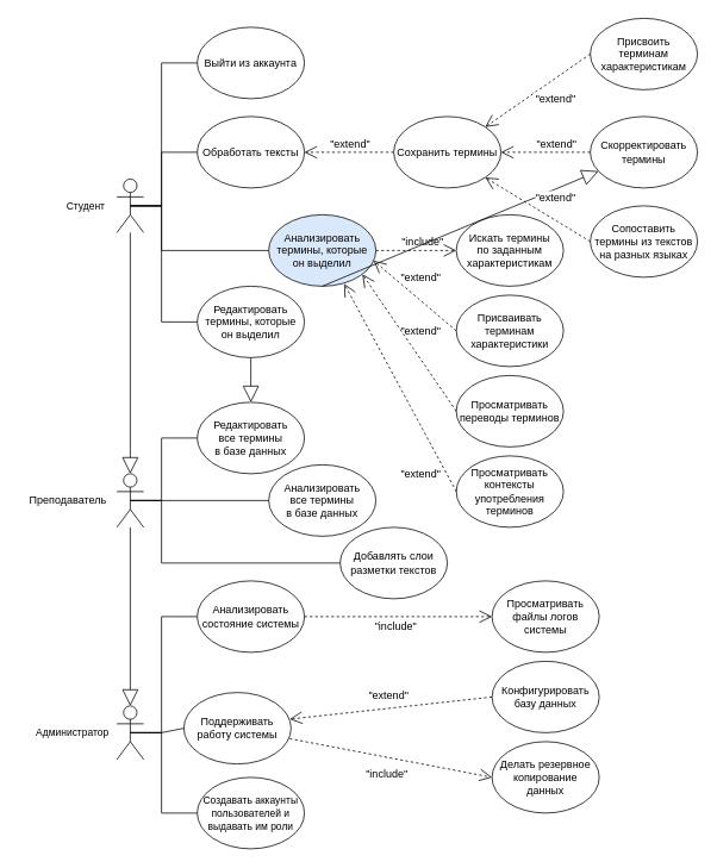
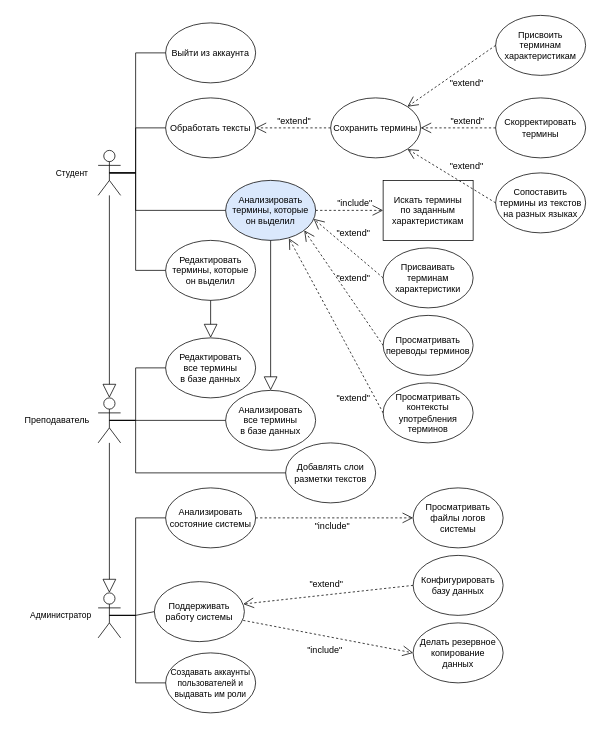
  <mxCell id="0" />
  <mxCell id="1" parent="0" />
  <mxCell id="2" value="" style="shape=umlActor;verticalLabelPosition=bottom;verticalAlign=top;html=1;outlineConnect=0;" parent="1" vertex="1"><mxGeometry x="130" y="200" width="30" height="60" as="geometry" /></mxCell>
  <mxCell id="3" value="Обработать тексты" style="ellipse;whiteSpace=wrap;html=1;" parent="1" vertex="1"><mxGeometry x="220" y="130" width="120" height="80" as="geometry" /></mxCell>
  <mxCell id="4" value="Сохранить термины" style="ellipse;whiteSpace=wrap;html=1;" parent="1" vertex="1"><mxGeometry x="440" y="130" width="120" height="80" as="geometry" /></mxCell>
  <mxCell id="5" value="Выйти из аккаунта" style="ellipse;whiteSpace=wrap;html=1;" parent="1" vertex="1"><mxGeometry x="220" y="30" width="120" height="80" as="geometry" /></mxCell>
  <mxCell id="6" value="Скорректировать термины" style="ellipse;whiteSpace=wrap;html=1;" parent="1" vertex="1"><mxGeometry x="660" y="130" width="120" height="80" as="geometry" /></mxCell>
  <mxCell id="7" value="Присвоить&lt;br&gt;терминам характеристикам" style="ellipse;whiteSpace=wrap;html=1;" parent="1" vertex="1"><mxGeometry x="660" y="20" width="120" height="80" as="geometry" /></mxCell>
  <mxCell id="8" value="Сопоставить термины из текстов на разных языках" style="ellipse;whiteSpace=wrap;html=1;" parent="1" vertex="1"><mxGeometry x="660" y="230" width="120" height="80" as="geometry" /></mxCell>
  <mxCell id="9" value="Анализировать термины, которые&lt;br&gt;он выделил" style="ellipse;whiteSpace=wrap;html=1;fillColor=#dae8fc;" parent="1" vertex="1"><mxGeometry x="300" y="240" width="120" height="80" as="geometry" /></mxCell>
  <mxCell id="10" value="Редактировать термины, которые он выделил" style="ellipse;whiteSpace=wrap;html=1;" parent="1" vertex="1"><mxGeometry x="220" y="320" width="120" height="80" as="geometry" /></mxCell>
  <mxCell id="11" value="Анализировать&lt;br&gt;все термины&lt;br&gt;в базе данных" style="ellipse;whiteSpace=wrap;html=1;" parent="1" vertex="1"><mxGeometry x="300" y="520" width="120" height="80" as="geometry" /></mxCell>
  <mxCell id="12" value="Редактировать&lt;br&gt;все термины&lt;br&gt;в базе данных" style="ellipse;whiteSpace=wrap;html=1;" parent="1" vertex="1"><mxGeometry x="220" y="450" width="120" height="80" as="geometry" /></mxCell>
  <mxCell id="13" value="Анализировать состояние системы" style="ellipse;whiteSpace=wrap;html=1;" parent="1" vertex="1"><mxGeometry x="220" y="650" width="120" height="80" as="geometry" /></mxCell>
  <mxCell id="14" value="Поддерживать работу системы" style="ellipse;whiteSpace=wrap;html=1;" parent="1" vertex="1"><mxGeometry x="205" y="775" width="120" height="80" as="geometry" /></mxCell>
  <mxCell id="15" value="Конфигурировать базу данных" style="ellipse;whiteSpace=wrap;html=1;" parent="1" vertex="1"><mxGeometry x="550" y="740" width="120" height="80" as="geometry" /></mxCell>
  <mxCell id="16" value="Делать резервное копирование&lt;br&gt;данных" style="ellipse;whiteSpace=wrap;html=1;" parent="1" vertex="1"><mxGeometry x="550" y="830" width="120" height="80" as="geometry" /></mxCell>
  <mxCell id="17" value="Просматривать файлы логов системы" style="ellipse;whiteSpace=wrap;html=1;" parent="1" vertex="1"><mxGeometry x="550" y="650" width="120" height="80" as="geometry" /></mxCell>
  <mxCell id="18" value="Присваивать терминам характеристики" style="ellipse;whiteSpace=wrap;html=1;" parent="1" vertex="1"><mxGeometry x="510" y="330" width="120" height="80" as="geometry" /></mxCell>
- <mxCell id="19" value="Искать термины&lt;br&gt;по заданным характеристикам" style="ellipse;whiteSpace=wrap;html=1;" parent="1" vertex="1"><mxGeometry x="510" y="240" width="120" height="80" as="geometry" /></mxCell>
+ <mxCell id="19" value="Искать термины&lt;br&gt;по заданным характеристикам" style="whiteSpace=wrap;html=1;rounded=0;" parent="1" vertex="1"><mxGeometry x="510" y="240" width="120" height="80" as="geometry" /></mxCell>
  <mxCell id="20" value="" style="shape=umlActor;verticalLabelPosition=bottom;verticalAlign=top;html=1;outlineConnect=0;" parent="1" vertex="1"><mxGeometry x="130" y="530" width="30" height="60" as="geometry" /></mxCell>
  <mxCell id="21" value="" style="shape=umlActor;verticalLabelPosition=bottom;verticalAlign=top;html=1;outlineConnect=0;" parent="1" vertex="1"><mxGeometry x="130" y="790" width="30" height="60" as="geometry" /></mxCell>
  <mxCell id="22" value="&lt;font style=&quot;font-size: 11.3px;&quot;&gt;Создавать аккаунты пользователей и выдавать им роли&lt;/font&gt;" style="ellipse;whiteSpace=wrap;html=1;" parent="1" vertex="1"><mxGeometry x="220" y="870" width="120" height="80" as="geometry" /></mxCell>
  <mxCell id="23" value="" style="endArrow=none;html=1;rounded=0;exitX=0.5;exitY=0.5;exitDx=0;exitDy=0;exitPerimeter=0;entryX=0;entryY=0.5;entryDx=0;entryDy=0;" parent="1" source="2" target="5" edge="1"><mxGeometry width="50" height="50" relative="1" as="geometry"><mxPoint x="150" y="270" as="sourcePoint" /><mxPoint x="200" y="220" as="targetPoint" /><Array as="points"><mxPoint x="180" y="230" /><mxPoint x="180" y="70" /></Array></mxGeometry></mxCell>
  <mxCell id="24" value="" style="endArrow=none;html=1;rounded=0;exitX=0.5;exitY=0.5;exitDx=0;exitDy=0;exitPerimeter=0;entryX=0;entryY=0.5;entryDx=0;entryDy=0;" parent="1" source="21" target="13" edge="1"><mxGeometry width="50" height="50" relative="1" as="geometry"><mxPoint x="150" y="210" as="sourcePoint" /><mxPoint x="200" y="160" as="targetPoint" /><Array as="points"><mxPoint x="180" y="820" /><mxPoint x="180" y="690" /></Array></mxGeometry></mxCell>
  <mxCell id="25" value="" style="endArrow=none;html=1;rounded=0;exitX=0.5;exitY=0.5;exitDx=0;exitDy=0;exitPerimeter=0;entryX=0;entryY=0.5;entryDx=0;entryDy=0;" parent="1" source="21" target="22" edge="1"><mxGeometry width="50" height="50" relative="1" as="geometry"><mxPoint x="150" y="210" as="sourcePoint" /><mxPoint x="200" y="160" as="targetPoint" /><Array as="points"><mxPoint x="180" y="820" /><mxPoint x="180" y="910" /></Array></mxGeometry></mxCell>
  <mxCell id="26" value="" style="endArrow=none;html=1;rounded=0;exitX=0.5;exitY=0.5;exitDx=0;exitDy=0;exitPerimeter=0;entryX=0;entryY=0.5;entryDx=0;entryDy=0;" parent="1" source="21" target="14" edge="1"><mxGeometry width="50" height="50" relative="1" as="geometry"><mxPoint x="150" y="210" as="sourcePoint" /><mxPoint x="200" y="160" as="targetPoint" /><Array as="points"><mxPoint x="180" y="820" /></Array></mxGeometry></mxCell>
  <mxCell id="27" value="" style="endArrow=none;html=1;rounded=0;exitX=0.5;exitY=0.5;exitDx=0;exitDy=0;exitPerimeter=0;entryX=0;entryY=0.5;entryDx=0;entryDy=0;" parent="1" source="20" target="12" edge="1"><mxGeometry width="50" height="50" relative="1" as="geometry"><mxPoint x="150" y="220" as="sourcePoint" /><mxPoint x="200" y="170" as="targetPoint" /><Array as="points"><mxPoint x="180" y="560" /><mxPoint x="180" y="490" /></Array></mxGeometry></mxCell>
  <mxCell id="28" value="" style="endArrow=none;html=1;rounded=0;exitX=0.5;exitY=0.5;exitDx=0;exitDy=0;exitPerimeter=0;entryX=0;entryY=0.5;entryDx=0;entryDy=0;" parent="1" source="20" target="11" edge="1"><mxGeometry width="50" height="50" relative="1" as="geometry"><mxPoint x="150" y="220" as="sourcePoint" /><mxPoint x="200" y="170" as="targetPoint" /><Array as="points"><mxPoint x="180" y="560" /></Array></mxGeometry></mxCell>
  <mxCell id="29" value="" style="endArrow=none;html=1;rounded=0;exitX=0.5;exitY=0.5;exitDx=0;exitDy=0;exitPerimeter=0;entryX=0;entryY=0.5;entryDx=0;entryDy=0;" parent="1" source="2" target="10" edge="1"><mxGeometry width="50" height="50" relative="1" as="geometry"><mxPoint x="150" y="220" as="sourcePoint" /><mxPoint x="200" y="170" as="targetPoint" /><Array as="points"><mxPoint x="180" y="230" /><mxPoint x="180" y="360" /></Array></mxGeometry></mxCell>
  <mxCell id="30" value="" style="endArrow=none;html=1;rounded=0;exitX=0.5;exitY=0.5;exitDx=0;exitDy=0;exitPerimeter=0;entryX=0;entryY=0.5;entryDx=0;entryDy=0;" parent="1" source="2" target="9" edge="1"><mxGeometry width="50" height="50" relative="1" as="geometry"><mxPoint x="150" y="220" as="sourcePoint" /><mxPoint x="200" y="170" as="targetPoint" /><Array as="points"><mxPoint x="180" y="230" /><mxPoint x="180" y="280" /></Array></mxGeometry></mxCell>
  <mxCell id="31" value="" style="endArrow=none;html=1;rounded=0;exitX=0.5;exitY=0.5;exitDx=0;exitDy=0;exitPerimeter=0;entryX=0;entryY=0.5;entryDx=0;entryDy=0;" parent="1" source="2" target="3" edge="1"><mxGeometry width="50" height="50" relative="1" as="geometry"><mxPoint x="150" y="270" as="sourcePoint" /><mxPoint x="200" y="220" as="targetPoint" /><Array as="points"><mxPoint x="180" y="230" /><mxPoint x="180" y="170" /></Array></mxGeometry></mxCell>
  <mxCell id="32" value="" style="endArrow=block;endSize=16;endFill=0;html=1;rounded=0;exitX=0.5;exitY=1;exitDx=0;exitDy=0;entryX=0.5;entryY=0;entryDx=0;entryDy=0;" parent="1" source="10" target="12" edge="1"><mxGeometry width="160" relative="1" as="geometry"><mxPoint x="390" y="490" as="sourcePoint" /><mxPoint x="550" y="490" as="targetPoint" /></mxGeometry></mxCell>
- <mxCell id="33" value="" style="endArrow=block;endSize=16;endFill=0;html=1;rounded=0;exitX=0.5;exitY=1;exitDx=0;exitDy=0;" parent="1" source="9" target="6" edge="1"><mxGeometry x="0.14" y="46" width="160" relative="1" as="geometry"><mxPoint x="250" y="440" as="sourcePoint" /><mxPoint x="110" y="595" as="targetPoint" /><mxPoint as="offset" /></mxGeometry></mxCell>
+ <mxCell id="33" value="" style="endArrow=block;endSize=16;endFill=0;html=1;rounded=0;exitX=0.5;exitY=1;exitDx=0;exitDy=0;entryX=0.5;entryY=0;entryDx=0;entryDy=0;" parent="1" source="9" target="11" edge="1"><mxGeometry x="0.14" y="46" width="160" relative="1" as="geometry"><mxPoint x="250" y="440" as="sourcePoint" /><mxPoint x="110" y="595" as="targetPoint" /><mxPoint as="offset" /></mxGeometry></mxCell>
  <mxCell id="34" value="" style="endArrow=block;endSize=16;endFill=0;html=1;rounded=0;entryX=0.5;entryY=0;entryDx=0;entryDy=0;entryPerimeter=0;" parent="1" source="2" target="20" edge="1"><mxGeometry x="0.14" y="46" width="160" relative="1" as="geometry"><mxPoint x="293.574" y="308.284" as="sourcePoint" /><mxPoint x="136" y="465" as="targetPoint" /><mxPoint as="offset" /></mxGeometry></mxCell>
  <mxCell id="35" value="" style="endArrow=block;endSize=16;endFill=0;html=1;rounded=0;entryX=0.5;entryY=0;entryDx=0;entryDy=0;entryPerimeter=0;" parent="1" source="20" target="21" edge="1"><mxGeometry x="0.14" y="46" width="160" relative="1" as="geometry"><mxPoint x="303.574" y="318.284" as="sourcePoint" /><mxPoint x="146" y="475" as="targetPoint" /><mxPoint as="offset" /></mxGeometry></mxCell>
  <mxCell id="36" value="Просматривать контексты употребления терминов" style="ellipse;whiteSpace=wrap;html=1;" parent="1" vertex="1"><mxGeometry x="510" y="510" width="120" height="80" as="geometry" /></mxCell>
  <mxCell id="37" value="Просматривать переводы терминов" style="ellipse;whiteSpace=wrap;html=1;" parent="1" vertex="1"><mxGeometry x="510" y="420" width="120" height="80" as="geometry" /></mxCell>
  <mxCell id="38" value="" style="endArrow=open;endSize=12;dashed=1;html=1;rounded=0;exitX=0.987;exitY=0.646;exitDx=0;exitDy=0;entryX=0;entryY=0.5;entryDx=0;entryDy=0;exitPerimeter=0;" parent="1" source="14" target="16" edge="1"><mxGeometry width="160" relative="1" as="geometry"><mxPoint x="600" y="830" as="sourcePoint" /><mxPoint x="760" y="830" as="targetPoint" /></mxGeometry></mxCell>
  <mxCell id="39" value="&quot;include&quot;" style="edgeLabel;html=1;align=center;verticalAlign=middle;resizable=0;points=[];fontSize=12;labelBackgroundColor=none;" parent="38" vertex="1" connectable="0"><mxGeometry x="-0.166" relative="1" as="geometry"><mxPoint x="14" y="22" as="offset" /></mxGeometry></mxCell>
  <mxCell id="40" value="" style="endArrow=open;endSize=12;dashed=1;html=1;rounded=0;exitX=0;exitY=0.5;exitDx=0;exitDy=0;entryX=0.987;entryY=0.373;entryDx=0;entryDy=0;entryPerimeter=0;" parent="1" source="15" target="14" edge="1"><mxGeometry width="160" relative="1" as="geometry"><mxPoint x="350" y="870" as="sourcePoint" /><mxPoint x="450" y="920" as="targetPoint" /></mxGeometry></mxCell>
  <mxCell id="41" value="&quot;extend&quot;" style="edgeLabel;html=1;align=center;verticalAlign=middle;resizable=0;points=[];fontSize=12;labelBackgroundColor=none;" parent="40" vertex="1" connectable="0"><mxGeometry x="-0.211" y="1" relative="1" as="geometry"><mxPoint x="-27" y="-13" as="offset" /></mxGeometry></mxCell>
  <mxCell id="42" value="" style="endArrow=open;endSize=12;dashed=1;html=1;rounded=0;exitX=1;exitY=0.5;exitDx=0;exitDy=0;entryX=0;entryY=0.5;entryDx=0;entryDy=0;" parent="1" source="13" target="17" edge="1"><mxGeometry width="160" relative="1" as="geometry"><mxPoint x="350" y="870" as="sourcePoint" /><mxPoint x="450" y="920" as="targetPoint" /></mxGeometry></mxCell>
  <mxCell id="43" value="&quot;include&quot;" style="edgeLabel;html=1;align=center;verticalAlign=middle;resizable=0;points=[];fontSize=12;labelBackgroundColor=none;" parent="42" vertex="1" connectable="0"><mxGeometry x="-0.166" relative="1" as="geometry"><mxPoint x="13" y="10" as="offset" /></mxGeometry></mxCell>
  <mxCell id="44" value="" style="endArrow=open;endSize=12;dashed=1;html=1;rounded=0;exitX=1;exitY=0.5;exitDx=0;exitDy=0;entryX=0;entryY=0.5;entryDx=0;entryDy=0;" parent="1" source="9" target="19" edge="1"><mxGeometry width="160" relative="1" as="geometry"><mxPoint x="320" y="290" as="sourcePoint" /><mxPoint x="400" y="540" as="targetPoint" /></mxGeometry></mxCell>
  <mxCell id="45" value="&quot;include&quot;" style="edgeLabel;html=1;align=center;verticalAlign=middle;resizable=0;points=[];fontSize=12;labelBackgroundColor=none;" parent="44" vertex="1" connectable="0"><mxGeometry x="-0.166" relative="1" as="geometry"><mxPoint x="13" y="-10" as="offset" /></mxGeometry></mxCell>
  <mxCell id="46" value="" style="endArrow=open;endSize=12;dashed=1;html=1;rounded=0;exitX=0;exitY=0.5;exitDx=0;exitDy=0;entryX=0.978;entryY=0.642;entryDx=0;entryDy=0;entryPerimeter=0;" parent="1" source="18" target="9" edge="1"><mxGeometry width="160" relative="1" as="geometry"><mxPoint x="380" y="310" as="sourcePoint" /><mxPoint x="420" y="290" as="targetPoint" /></mxGeometry></mxCell>
  <mxCell id="47" value="&lt;font style=&quot;font-size: 12px;&quot;&gt;&quot;extend&quot;&lt;/font&gt;" style="edgeLabel;html=1;align=center;verticalAlign=middle;resizable=0;points=[];labelBackgroundColor=none;fontSize=12;" parent="46" vertex="1" connectable="0"><mxGeometry x="-0.211" y="1" relative="1" as="geometry"><mxPoint x="-3" y="-30" as="offset" /></mxGeometry></mxCell>
  <mxCell id="48" value="" style="endArrow=open;endSize=12;dashed=1;html=1;rounded=0;exitX=0;exitY=0.5;exitDx=0;exitDy=0;entryX=0.874;entryY=0.834;entryDx=0;entryDy=0;entryPerimeter=0;" parent="1" source="37" target="9" edge="1"><mxGeometry width="160" relative="1" as="geometry"><mxPoint x="380" y="250" as="sourcePoint" /><mxPoint x="310" y="280" as="targetPoint" /></mxGeometry></mxCell>
  <mxCell id="49" value="&lt;font style=&quot;font-size: 12px;&quot;&gt;&quot;extend&quot;&lt;/font&gt;" style="edgeLabel;html=1;align=center;verticalAlign=middle;resizable=0;points=[];fontSize=12;labelBackgroundColor=none;" parent="48" vertex="1" connectable="0"><mxGeometry x="-0.211" y="1" relative="1" as="geometry"><mxPoint x="2" y="-30" as="offset" /></mxGeometry></mxCell>
  <mxCell id="50" value="" style="endArrow=open;endSize=12;dashed=1;html=1;rounded=0;exitX=0;exitY=0.5;exitDx=0;exitDy=0;entryX=0.704;entryY=0.966;entryDx=0;entryDy=0;entryPerimeter=0;" parent="1" source="36" target="9" edge="1"><mxGeometry width="160" relative="1" as="geometry"><mxPoint x="390" y="440" as="sourcePoint" /><mxPoint x="292.426" y="308.284" as="targetPoint" /></mxGeometry></mxCell>
  <mxCell id="51" value="&quot;extend&quot;" style="edgeLabel;html=1;align=center;verticalAlign=middle;resizable=0;points=[];fontSize=12;labelBackgroundColor=none;" parent="50" vertex="1" connectable="0"><mxGeometry x="-0.211" y="1" relative="1" as="geometry"><mxPoint x="10" y="71" as="offset" /></mxGeometry></mxCell>
  <mxCell id="52" value="" style="endArrow=open;endSize=12;dashed=1;html=1;rounded=0;exitX=0;exitY=0.5;exitDx=0;exitDy=0;entryX=1;entryY=0.5;entryDx=0;entryDy=0;" parent="1" source="4" target="3" edge="1"><mxGeometry width="160" relative="1" as="geometry"><mxPoint x="420" y="320" as="sourcePoint" /><mxPoint x="350" y="350" as="targetPoint" /></mxGeometry></mxCell>
  <mxCell id="53" value="&quot;extend&quot;" style="edgeLabel;html=1;align=center;verticalAlign=middle;resizable=0;points=[];fontSize=12;" parent="52" vertex="1" connectable="0"><mxGeometry x="-0.211" y="1" relative="1" as="geometry"><mxPoint x="-11" y="-11" as="offset" /></mxGeometry></mxCell>
  <mxCell id="54" value="" style="endArrow=open;endSize=12;dashed=1;html=1;rounded=0;exitX=0;exitY=0.5;exitDx=0;exitDy=0;entryX=1;entryY=1;entryDx=0;entryDy=0;" parent="1" source="8" target="4" edge="1"><mxGeometry width="160" relative="1" as="geometry"><mxPoint x="460" y="330" as="sourcePoint" /><mxPoint x="390" y="360" as="targetPoint" /></mxGeometry></mxCell>
  <mxCell id="55" value="&quot;extend&quot;" style="edgeLabel;html=1;align=center;verticalAlign=middle;resizable=0;points=[];fontSize=12;" parent="54" vertex="1" connectable="0"><mxGeometry x="-0.211" y="1" relative="1" as="geometry"><mxPoint x="7" y="-22" as="offset" /></mxGeometry></mxCell>
  <mxCell id="56" value="" style="endArrow=open;endSize=12;dashed=1;html=1;rounded=0;exitX=0;exitY=0.5;exitDx=0;exitDy=0;entryX=1;entryY=0.5;entryDx=0;entryDy=0;" parent="1" source="6" target="4" edge="1"><mxGeometry width="160" relative="1" as="geometry"><mxPoint x="610" y="280" as="sourcePoint" /><mxPoint x="552.426" y="208.284" as="targetPoint" /></mxGeometry></mxCell>
  <mxCell id="57" value="&quot;extend&quot;" style="edgeLabel;html=1;align=center;verticalAlign=middle;resizable=0;points=[];fontSize=12;" parent="56" vertex="1" connectable="0"><mxGeometry x="-0.211" y="1" relative="1" as="geometry"><mxPoint y="-11" as="offset" /></mxGeometry></mxCell>
  <mxCell id="58" value="" style="endArrow=open;endSize=12;dashed=1;html=1;rounded=0;exitX=0;exitY=0.5;exitDx=0;exitDy=0;entryX=1;entryY=0;entryDx=0;entryDy=0;" parent="1" source="7" target="4" edge="1"><mxGeometry width="160" relative="1" as="geometry"><mxPoint x="610" y="180" as="sourcePoint" /><mxPoint x="570" y="180" as="targetPoint" /></mxGeometry></mxCell>
  <mxCell id="59" value="&quot;extend&quot;" style="edgeLabel;html=1;align=center;verticalAlign=middle;resizable=0;points=[];fontSize=12;" parent="58" vertex="1" connectable="0"><mxGeometry x="-0.211" y="1" relative="1" as="geometry"><mxPoint x="6" y="17" as="offset" /></mxGeometry></mxCell>
  <mxCell id="60" value="Студент" style="text;html=1;align=center;verticalAlign=middle;resizable=0;points=[];autosize=1;strokeColor=none;fillColor=none;fontSize=11.3;" parent="1" vertex="1"><mxGeometry x="60" y="215" width="70" height="30" as="geometry" /></mxCell>
  <mxCell id="61" value="&lt;span style=&quot;font-size: 12px;&quot;&gt;Преподаватель&lt;/span&gt;" style="text;html=1;align=center;verticalAlign=middle;resizable=0;points=[];autosize=1;strokeColor=none;fillColor=none;fontSize=11.3;" parent="1" vertex="1"><mxGeometry x="20" y="545" width="110" height="30" as="geometry" /></mxCell>
  <mxCell id="62" value="Администратор" style="text;html=1;align=center;verticalAlign=middle;resizable=0;points=[];autosize=1;strokeColor=none;fillColor=none;fontSize=11.3;" parent="1" vertex="1"><mxGeometry x="30" y="805" width="100" height="30" as="geometry" /></mxCell>
  <mxCell id="63" value="Добавлять слои разметки текстов" style="ellipse;whiteSpace=wrap;html=1;" vertex="1" parent="1"><mxGeometry x="380" y="590" width="120" height="80" as="geometry" /></mxCell>
  <mxCell id="64" value="" style="endArrow=none;html=1;rounded=0;exitX=0.5;exitY=0.5;exitDx=0;exitDy=0;exitPerimeter=0;entryX=0;entryY=0.5;entryDx=0;entryDy=0;" edge="1" parent="1" source="20" target="63"><mxGeometry width="50" height="50" relative="1" as="geometry"><mxPoint x="155" y="540" as="sourcePoint" /><mxPoint x="310" y="580" as="targetPoint" /><Array as="points"><mxPoint x="180" y="560" /><mxPoint x="180" y="630" /></Array></mxGeometry></mxCell>
